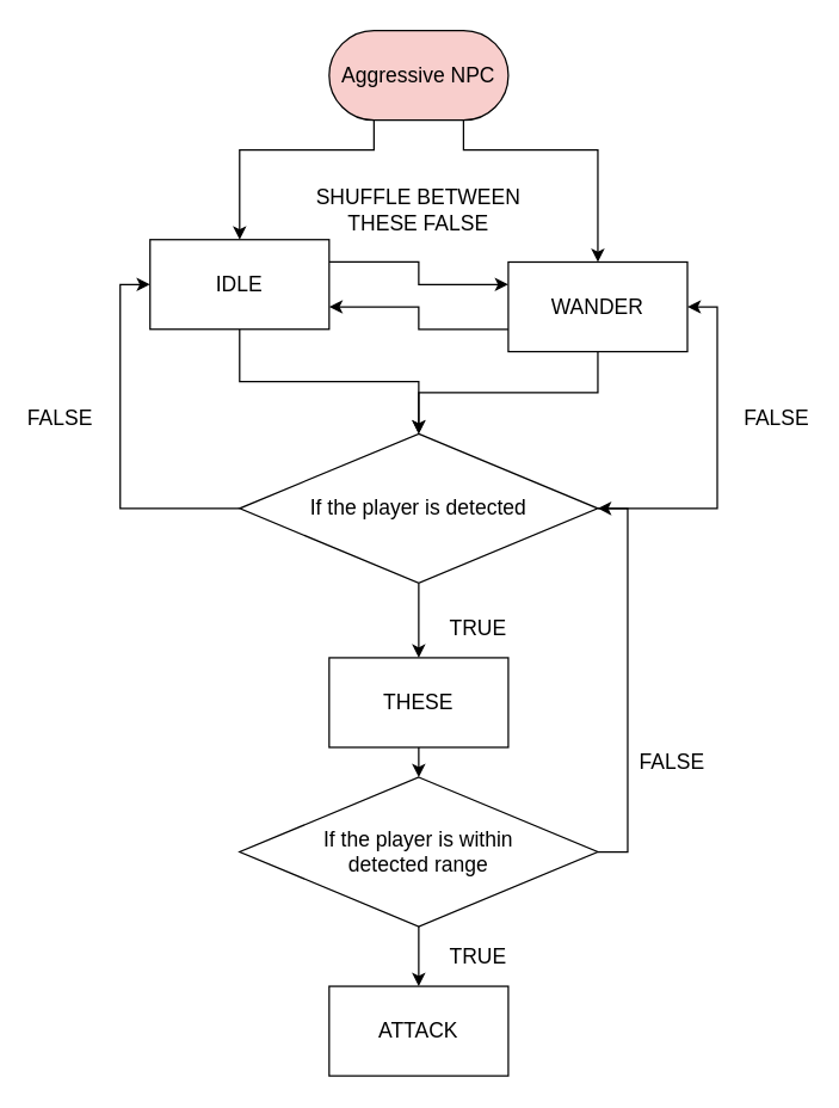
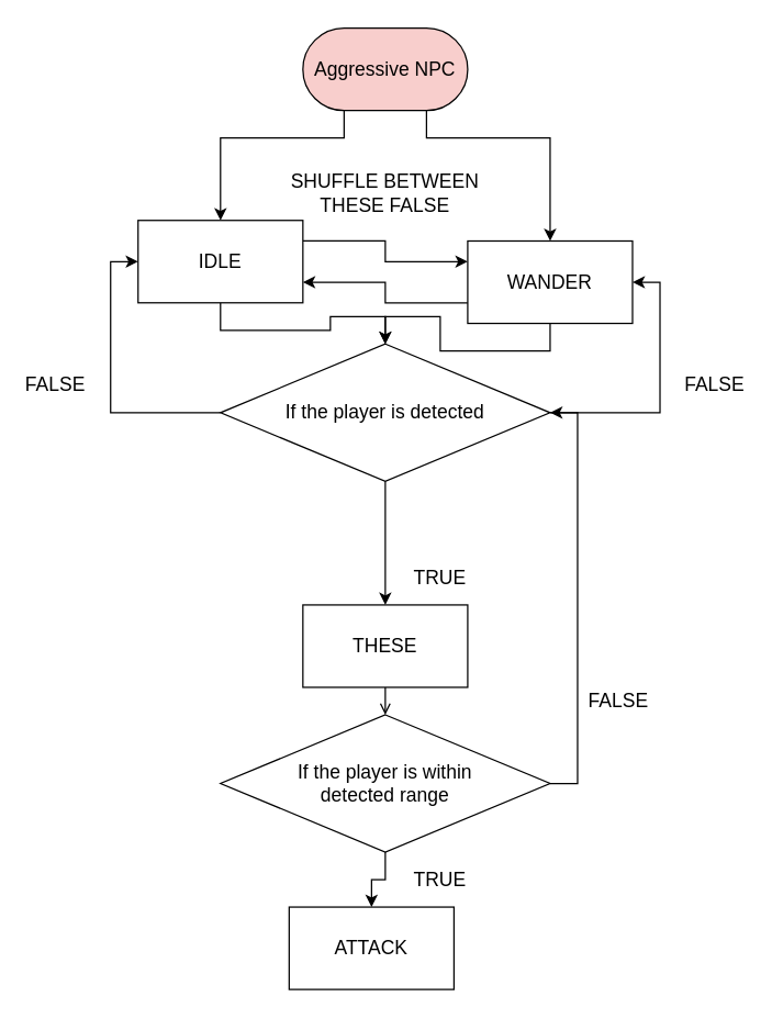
  <mxCell id="0" />
  <mxCell id="1" parent="0" />
  <mxCell id="2" style="edgeStyle=orthogonalEdgeStyle;rounded=0;orthogonalLoop=1;jettySize=auto;html=1;exitX=0.25;exitY=1;exitDx=0;exitDy=0;entryX=0.5;entryY=0;entryDx=0;entryDy=0;" parent="1" source="4" target="7" edge="1"><mxGeometry relative="1" as="geometry"><Array as="points"><mxPoint x="250" y="100" /><mxPoint x="160" y="100" /></Array></mxGeometry></mxCell>
  <mxCell id="3" style="edgeStyle=orthogonalEdgeStyle;rounded=0;orthogonalLoop=1;jettySize=auto;html=1;exitX=0.75;exitY=1;exitDx=0;exitDy=0;entryX=0.5;entryY=0;entryDx=0;entryDy=0;" parent="1" source="4" target="10" edge="1"><mxGeometry relative="1" as="geometry"><Array as="points"><mxPoint x="310" y="100" /><mxPoint x="400" y="100" /></Array></mxGeometry></mxCell>
  <mxCell id="4" value="&lt;font style=&quot;font-size: 14px&quot;&gt;Aggressive NPC&lt;/font&gt;" style="rounded=1;whiteSpace=wrap;html=1;arcSize=50;fillColor=#f8cecc;" parent="1" vertex="1"><mxGeometry x="220" y="20" width="120" height="60" as="geometry" /></mxCell>
  <mxCell id="5" style="edgeStyle=orthogonalEdgeStyle;rounded=0;orthogonalLoop=1;jettySize=auto;html=1;exitX=1;exitY=0.25;exitDx=0;exitDy=0;entryX=0;entryY=0.25;entryDx=0;entryDy=0;" parent="1" source="7" target="10" edge="1"><mxGeometry relative="1" as="geometry" /></mxCell>
  <mxCell id="6" style="edgeStyle=orthogonalEdgeStyle;rounded=0;orthogonalLoop=1;jettySize=auto;html=1;exitX=0.5;exitY=1;exitDx=0;exitDy=0;entryX=0.5;entryY=0;entryDx=0;entryDy=0;" parent="1" source="7" target="14" edge="1"><mxGeometry relative="1" as="geometry" /></mxCell>
  <mxCell id="7" value="&lt;font style=&quot;font-size: 14px&quot;&gt;IDLE&lt;/font&gt;" style="rounded=0;whiteSpace=wrap;html=1;" parent="1" vertex="1"><mxGeometry x="100" y="160" width="120" height="60" as="geometry" /></mxCell>
  <mxCell id="8" style="edgeStyle=orthogonalEdgeStyle;rounded=0;orthogonalLoop=1;jettySize=auto;html=1;exitX=0;exitY=0.75;exitDx=0;exitDy=0;entryX=1;entryY=0.75;entryDx=0;entryDy=0;" parent="1" source="10" target="7" edge="1"><mxGeometry relative="1" as="geometry" /></mxCell>
  <mxCell id="9" style="edgeStyle=orthogonalEdgeStyle;rounded=0;orthogonalLoop=1;jettySize=auto;html=1;exitX=0.5;exitY=1;exitDx=0;exitDy=0;entryX=0.5;entryY=0;entryDx=0;entryDy=0;" parent="1" source="10" target="14" edge="1"><mxGeometry relative="1" as="geometry" /></mxCell>
  <mxCell id="10" value="&lt;font style=&quot;font-size: 14px&quot;&gt;WANDER&lt;/font&gt;" style="rounded=0;whiteSpace=wrap;html=1;" parent="1" vertex="1"><mxGeometry x="340" y="175" width="120" height="60" as="geometry" /></mxCell>
  <mxCell id="11" style="edgeStyle=orthogonalEdgeStyle;rounded=0;orthogonalLoop=1;jettySize=auto;html=1;exitX=0;exitY=0.5;exitDx=0;exitDy=0;entryX=0;entryY=0.5;entryDx=0;entryDy=0;" parent="1" source="14" target="7" edge="1"><mxGeometry relative="1" as="geometry" /></mxCell>
  <mxCell id="12" style="edgeStyle=orthogonalEdgeStyle;rounded=0;orthogonalLoop=1;jettySize=auto;html=1;exitX=1;exitY=0.5;exitDx=0;exitDy=0;entryX=1;entryY=0.5;entryDx=0;entryDy=0;" parent="1" source="14" target="10" edge="1"><mxGeometry relative="1" as="geometry" /></mxCell>
  <mxCell id="13" style="edgeStyle=orthogonalEdgeStyle;rounded=0;orthogonalLoop=1;jettySize=auto;html=1;exitX=0.5;exitY=1;exitDx=0;exitDy=0;entryX=0.5;entryY=0;entryDx=0;entryDy=0;" parent="1" source="14" target="16" edge="1"><mxGeometry relative="1" as="geometry" /></mxCell>
- <mxCell id="14" value="&lt;font style=&quot;font-size: 14px&quot;&gt;If the player is detected&lt;/font&gt;" style="rhombus;whiteSpace=wrap;html=1;" parent="1" vertex="1"><mxGeometry x="160" y="290" width="240" height="100" as="geometry" /></mxCell>
- <mxCell id="15" style="edgeStyle=orthogonalEdgeStyle;rounded=0;orthogonalLoop=1;jettySize=auto;html=1;exitX=0.5;exitY=1;exitDx=0;exitDy=0;entryX=0.5;entryY=0;entryDx=0;entryDy=0;" parent="1" source="16" target="22" edge="1"><mxGeometry relative="1" as="geometry" /></mxCell>
+ <mxCell id="14" value="&lt;font style=&quot;font-size: 14px&quot;&gt;If the player is detected&lt;/font&gt;" style="rhombus;whiteSpace=wrap;html=1;" parent="1" vertex="1"><mxGeometry x="160" y="250" width="240" height="100" as="geometry" /></mxCell>
+ <mxCell id="15" style="edgeStyle=orthogonalEdgeStyle;rounded=0;orthogonalLoop=1;jettySize=auto;html=1;exitX=0.5;exitY=1;exitDx=0;exitDy=0;entryX=0.5;entryY=0;entryDx=0;entryDy=0;endArrow=open;" parent="1" source="16" target="22" edge="1"><mxGeometry relative="1" as="geometry" /></mxCell>
  <mxCell id="16" value="&lt;font style=&quot;font-size: 14px&quot;&gt;THESE&lt;/font&gt;" style="rounded=0;whiteSpace=wrap;html=1;" parent="1" vertex="1"><mxGeometry x="220" y="440" width="120" height="60" as="geometry" /></mxCell>
  <mxCell id="17" value="&lt;font style=&quot;font-size: 14px&quot;&gt;FALSE&lt;/font&gt;" style="text;html=1;strokeColor=none;fillColor=none;align=center;verticalAlign=middle;whiteSpace=wrap;rounded=0;" parent="1" vertex="1"><mxGeometry x="500" y="270" width="40" height="20" as="geometry" /></mxCell>
  <mxCell id="18" value="&lt;font style=&quot;font-size: 14px&quot;&gt;TRUE&lt;/font&gt;" style="text;html=1;strokeColor=none;fillColor=none;align=center;verticalAlign=middle;whiteSpace=wrap;rounded=0;" parent="1" vertex="1"><mxGeometry x="300" y="410" width="40" height="20" as="geometry" /></mxCell>
  <mxCell id="19" value="&lt;font style=&quot;font-size: 14px&quot;&gt;SHUFFLE BETWEEN THESE FALSE&lt;/font&gt;" style="text;html=1;strokeColor=none;fillColor=none;align=center;verticalAlign=middle;whiteSpace=wrap;rounded=0;" parent="1" vertex="1"><mxGeometry x="195" y="130" width="170" height="20" as="geometry" /></mxCell>
  <mxCell id="20" style="edgeStyle=orthogonalEdgeStyle;rounded=0;orthogonalLoop=1;jettySize=auto;html=1;exitX=0.5;exitY=1;exitDx=0;exitDy=0;entryX=0.5;entryY=0;entryDx=0;entryDy=0;" parent="1" source="22" target="23" edge="1"><mxGeometry relative="1" as="geometry" /></mxCell>
  <mxCell id="21" style="edgeStyle=orthogonalEdgeStyle;rounded=0;orthogonalLoop=1;jettySize=auto;html=1;exitX=1;exitY=0.5;exitDx=0;exitDy=0;entryX=1;entryY=0.5;entryDx=0;entryDy=0;" parent="1" source="22" target="14" edge="1"><mxGeometry relative="1" as="geometry" /></mxCell>
  <mxCell id="22" value="&lt;font style=&quot;font-size: 14px&quot;&gt;If the player is within&lt;br&gt;detected range&lt;br&gt;&lt;/font&gt;" style="rhombus;whiteSpace=wrap;html=1;" parent="1" vertex="1"><mxGeometry x="160" y="520" width="240" height="100" as="geometry" /></mxCell>
- <mxCell id="23" value="&lt;font style=&quot;font-size: 14px&quot;&gt;ATTACK&lt;/font&gt;" style="rounded=0;whiteSpace=wrap;html=1;" parent="1" vertex="1"><mxGeometry x="220" y="660" width="120" height="60" as="geometry" /></mxCell>
+ <mxCell id="23" value="&lt;font style=&quot;font-size: 14px&quot;&gt;ATTACK&lt;/font&gt;" style="rounded=0;whiteSpace=wrap;html=1;" parent="1" vertex="1"><mxGeometry x="210" y="660" width="120" height="60" as="geometry" /></mxCell>
  <mxCell id="24" value="&lt;font style=&quot;font-size: 14px&quot;&gt;TRUE&lt;/font&gt;" style="text;html=1;strokeColor=none;fillColor=none;align=center;verticalAlign=middle;whiteSpace=wrap;rounded=0;" parent="1" vertex="1"><mxGeometry x="300" y="630" width="40" height="20" as="geometry" /></mxCell>
  <mxCell id="25" value="&lt;font style=&quot;font-size: 14px&quot;&gt;FALSE&lt;/font&gt;" style="text;html=1;strokeColor=none;fillColor=none;align=center;verticalAlign=middle;whiteSpace=wrap;rounded=0;" parent="1" vertex="1"><mxGeometry x="430" y="500" width="40" height="20" as="geometry" /></mxCell>
  <mxCell id="26" value="&lt;font style=&quot;font-size: 14px&quot;&gt;FALSE&lt;/font&gt;" style="text;html=1;strokeColor=none;fillColor=none;align=center;verticalAlign=middle;whiteSpace=wrap;rounded=0;" vertex="1" parent="1"><mxGeometry x="20" y="270" width="40" height="20" as="geometry" /></mxCell>
